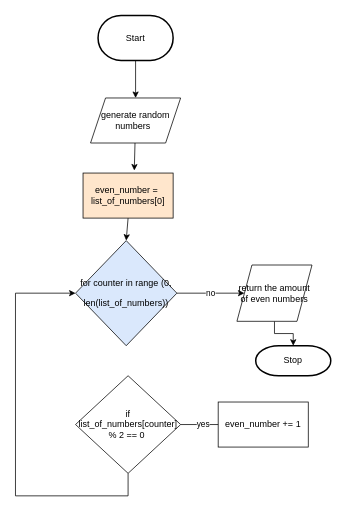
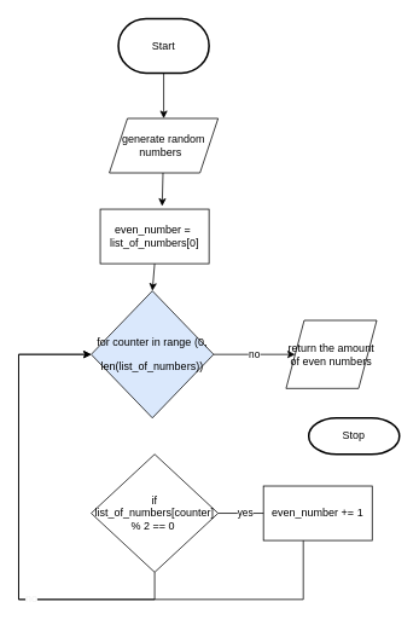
  <mxCell id="0" />
  <mxCell id="1" parent="0" />
  <mxCell id="2" style="edgeStyle=none;html=1;" edge="1" parent="1" source="3"><mxGeometry relative="1" as="geometry"><mxPoint x="180" y="130" as="targetPoint" /></mxGeometry></mxCell>
  <mxCell id="3" value="Start" style="strokeWidth=2;html=1;shape=mxgraph.flowchart.terminator;whiteSpace=wrap;" vertex="1" parent="1"><mxGeometry x="130" y="20" width="100" height="60" as="geometry" /></mxCell>
  <mxCell id="4" style="edgeStyle=none;html=1;entryX=0.569;entryY=-0.057;entryDx=0;entryDy=0;entryPerimeter=0;" edge="1" parent="1" source="5"><mxGeometry relative="1" as="geometry"><mxPoint x="178.28" y="226.58" as="targetPoint" /></mxGeometry></mxCell>
  <mxCell id="5" value="generate random numbers&amp;nbsp;&amp;nbsp;" style="shape=parallelogram;perimeter=parallelogramPerimeter;whiteSpace=wrap;html=1;fixedSize=1;" vertex="1" parent="1"><mxGeometry x="120" y="130" width="120" height="60" as="geometry" /></mxCell>
  <mxCell id="6" style="edgeStyle=none;html=1;entryX=0.5;entryY=0;entryDx=0;entryDy=0;" edge="1" parent="1" target="8"><mxGeometry relative="1" as="geometry"><mxPoint x="170" y="290" as="sourcePoint" /></mxGeometry></mxCell>
  <mxCell id="7" value="no" style="edgeStyle=orthogonalEdgeStyle;rounded=0;html=1;entryX=0;entryY=0.5;entryDx=0;entryDy=0;" edge="1" parent="1" source="8" target="16"><mxGeometry relative="1" as="geometry" /></mxCell>
  <mxCell id="8" value="&lt;div style=&quot;line-height: 27px&quot;&gt;for counter in range (0, len(list_of_numbers))&lt;/div&gt;" style="rhombus;whiteSpace=wrap;html=1;fillColor=#dae8fc;" vertex="1" parent="1"><mxGeometry x="100" y="320" width="135" height="140" as="geometry" /></mxCell>
  <mxCell id="9" value="yes" style="edgeStyle=none;html=1;" edge="1" parent="1" source="11"><mxGeometry relative="1" as="geometry"><mxPoint x="300" y="565" as="targetPoint" /></mxGeometry></mxCell>
  <mxCell id="10" style="edgeStyle=orthogonalEdgeStyle;rounded=0;html=1;fontFamily=Helvetica;fontSize=12;fontColor=#F0F0F0;" edge="1" parent="1" source="11"><mxGeometry relative="1" as="geometry"><mxPoint x="100" y="390" as="targetPoint" /><Array as="points"><mxPoint x="170" y="660" /><mxPoint x="20" y="660" /><mxPoint x="20" y="390" /><mxPoint x="100" y="390" /></Array></mxGeometry></mxCell>
  <mxCell id="11" value="if list_of_numbers[counter]&lt;br&gt;% 2 == 0&amp;nbsp;" style="rhombus;whiteSpace=wrap;html=1;" vertex="1" parent="1"><mxGeometry x="100" y="500" width="140" height="130" as="geometry" /></mxCell>
+ <mxCell id="12" value="no" style="edgeStyle=orthogonalEdgeStyle;html=1;entryX=0;entryY=0.5;entryDx=0;entryDy=0;fontFamily=Helvetica;fontSize=12;fontColor=#F0F0F0;rounded=0;" edge="1" parent="1" source="13" target="8"><mxGeometry relative="1" as="geometry"><Array as="points"><mxPoint x="334" y="660" /><mxPoint x="20" y="660" /><mxPoint x="20" y="390" /></Array></mxGeometry></mxCell>
  <mxCell id="13" value="even_number += 1" style="rounded=0;whiteSpace=wrap;html=1;" vertex="1" parent="1"><mxGeometry x="290" y="535" width="120" height="60" as="geometry" /></mxCell>
- <mxCell id="14" value="even_number =&amp;nbsp;&lt;br&gt;list_of_numbers[0]" style="rounded=0;whiteSpace=wrap;html=1;fillColor=#ffe6cc;" vertex="1" parent="1"><mxGeometry x="110" y="230" width="120" height="60" as="geometry" /></mxCell>
- <mxCell id="15" style="edgeStyle=orthogonalEdgeStyle;rounded=0;html=1;entryX=0.5;entryY=0;entryDx=0;entryDy=0;entryPerimeter=0;" edge="1" parent="1" source="16" target="17"><mxGeometry relative="1" as="geometry" /></mxCell>
+ <mxCell id="14" value="even_number =&amp;nbsp;&lt;br&gt;list_of_numbers[0]" style="rounded=0;whiteSpace=wrap;html=1;" vertex="1" parent="1"><mxGeometry x="110" y="230" width="120" height="60" as="geometry" /></mxCell>
  <mxCell id="16" value="return the amount of even numbers" style="shape=parallelogram;perimeter=parallelogramPerimeter;whiteSpace=wrap;html=1;fixedSize=1;" vertex="1" parent="1"><mxGeometry x="315" y="352.5" width="100" height="75" as="geometry" /></mxCell>
  <mxCell id="17" value="Stop" style="strokeWidth=2;html=1;shape=mxgraph.flowchart.terminator;whiteSpace=wrap;" vertex="1" parent="1"><mxGeometry x="340" y="460" width="100" height="40" as="geometry" /></mxCell>
